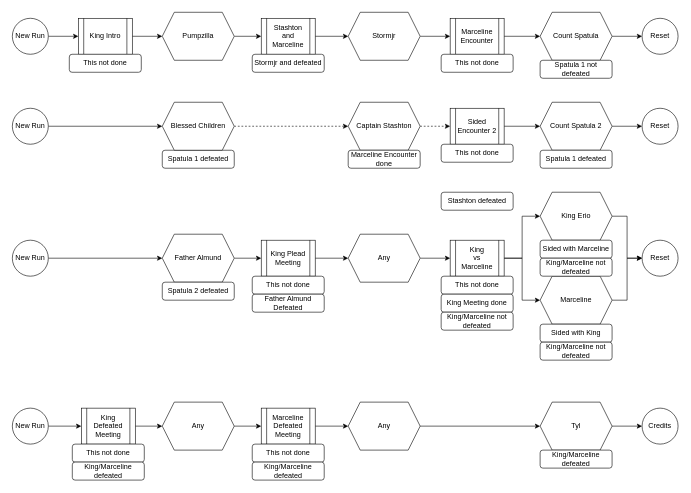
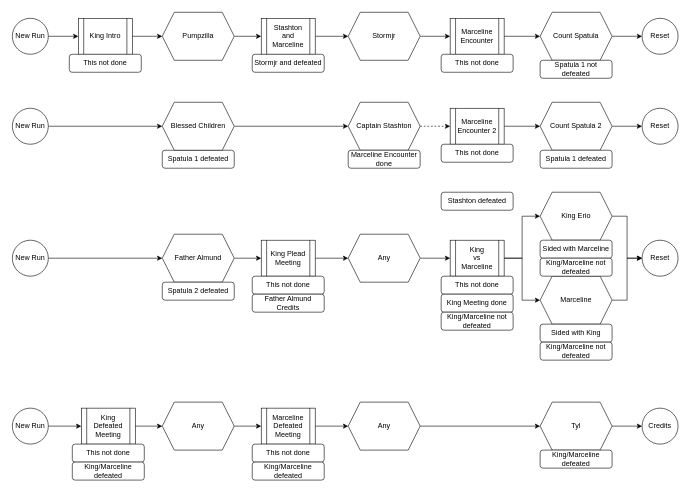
  <mxCell id="0" />
  <mxCell id="1" parent="0" />
  <mxCell id="2" style="edgeStyle=orthogonalEdgeStyle;rounded=0;orthogonalLoop=1;jettySize=auto;html=1;entryX=0;entryY=0.5;entryDx=0;entryDy=0;" edge="1" parent="1" source="3" target="7"><mxGeometry relative="1" as="geometry" /></mxCell>
  <mxCell id="3" value="Pumpzilla" style="shape=hexagon;perimeter=hexagonPerimeter2;whiteSpace=wrap;html=1;fixedSize=1;" vertex="1" parent="1"><mxGeometry x="270" y="20" width="120" height="80" as="geometry" /></mxCell>
  <mxCell id="4" style="edgeStyle=orthogonalEdgeStyle;rounded=0;orthogonalLoop=1;jettySize=auto;html=1;entryX=0;entryY=0.5;entryDx=0;entryDy=0;" edge="1" parent="1" source="5" target="3"><mxGeometry relative="1" as="geometry" /></mxCell>
  <mxCell id="5" value="King Intro" style="shape=process;whiteSpace=wrap;html=1;backgroundOutline=1;" vertex="1" parent="1"><mxGeometry x="130" y="30" width="90" height="60" as="geometry" /></mxCell>
  <mxCell id="6" style="edgeStyle=orthogonalEdgeStyle;rounded=0;orthogonalLoop=1;jettySize=auto;html=1;entryX=0;entryY=0.5;entryDx=0;entryDy=0;" edge="1" parent="1" source="7" target="9"><mxGeometry relative="1" as="geometry" /></mxCell>
  <mxCell id="7" value="Stashton&lt;br&gt;and Marceline" style="shape=process;whiteSpace=wrap;html=1;backgroundOutline=1;" vertex="1" parent="1"><mxGeometry x="435" y="30" width="90" height="60" as="geometry" /></mxCell>
  <mxCell id="8" style="edgeStyle=orthogonalEdgeStyle;rounded=0;orthogonalLoop=1;jettySize=auto;html=1;entryX=0;entryY=0.5;entryDx=0;entryDy=0;" edge="1" parent="1" source="9" target="12"><mxGeometry relative="1" as="geometry" /></mxCell>
  <mxCell id="9" value="Stormjr" style="shape=hexagon;perimeter=hexagonPerimeter2;whiteSpace=wrap;html=1;fixedSize=1;" vertex="1" parent="1"><mxGeometry x="580" y="20" width="120" height="80" as="geometry" /></mxCell>
  <mxCell id="10" value="Stormjr and defeated" style="rounded=1;whiteSpace=wrap;html=1;" vertex="1" parent="1"><mxGeometry x="420" y="90" width="120" height="30" as="geometry" /></mxCell>
  <mxCell id="11" style="edgeStyle=orthogonalEdgeStyle;rounded=0;orthogonalLoop=1;jettySize=auto;html=1;entryX=0;entryY=0.5;entryDx=0;entryDy=0;" edge="1" parent="1" source="12" target="18"><mxGeometry relative="1" as="geometry" /></mxCell>
  <mxCell id="12" value="Marceline&lt;br&gt;Encounter" style="shape=process;whiteSpace=wrap;html=1;backgroundOutline=1;" vertex="1" parent="1"><mxGeometry x="750" y="30" width="90" height="60" as="geometry" /></mxCell>
  <mxCell id="13" value="Spatula 1 defeated" style="rounded=1;whiteSpace=wrap;html=1;" vertex="1" parent="1"><mxGeometry x="270" y="250" width="120" height="30" as="geometry" /></mxCell>
  <mxCell id="14" style="edgeStyle=orthogonalEdgeStyle;rounded=0;orthogonalLoop=1;jettySize=auto;html=1;entryX=0;entryY=0.5;entryDx=0;entryDy=0;dashed=1;" edge="1" parent="1" source="15" target="27"><mxGeometry relative="1" as="geometry" /></mxCell>
  <mxCell id="15" value="Captain Stashton" style="shape=hexagon;perimeter=hexagonPerimeter2;whiteSpace=wrap;html=1;fixedSize=1;" vertex="1" parent="1"><mxGeometry x="580" y="170" width="120" height="80" as="geometry" /></mxCell>
  <mxCell id="16" value="Marceline Encounter done" style="rounded=1;whiteSpace=wrap;html=1;" vertex="1" parent="1"><mxGeometry x="580" y="250" width="120" height="30" as="geometry" /></mxCell>
  <mxCell id="17" style="edgeStyle=orthogonalEdgeStyle;rounded=0;orthogonalLoop=1;jettySize=auto;html=1;entryX=0;entryY=0.5;entryDx=0;entryDy=0;" edge="1" parent="1" source="18" target="37"><mxGeometry relative="1" as="geometry" /></mxCell>
  <mxCell id="18" value="Count Spatula" style="shape=hexagon;perimeter=hexagonPerimeter2;whiteSpace=wrap;html=1;fixedSize=1;" vertex="1" parent="1"><mxGeometry x="900" y="20" width="120" height="80" as="geometry" /></mxCell>
  <mxCell id="19" style="edgeStyle=orthogonalEdgeStyle;rounded=0;orthogonalLoop=1;jettySize=auto;html=1;" edge="1" parent="1" source="20" target="51"><mxGeometry relative="1" as="geometry" /></mxCell>
  <mxCell id="20" value="Count Spatula 2" style="shape=hexagon;perimeter=hexagonPerimeter2;whiteSpace=wrap;html=1;fixedSize=1;" vertex="1" parent="1"><mxGeometry x="900" y="170" width="120" height="80" as="geometry" /></mxCell>
- <mxCell id="21" style="edgeStyle=orthogonalEdgeStyle;rounded=0;orthogonalLoop=1;jettySize=auto;html=1;entryX=0;entryY=0.5;entryDx=0;entryDy=0;dashed=1;" edge="1" parent="1" source="22" target="15"><mxGeometry relative="1" as="geometry" /></mxCell>
+ <mxCell id="21" style="edgeStyle=orthogonalEdgeStyle;rounded=0;orthogonalLoop=1;jettySize=auto;html=1;entryX=0;entryY=0.5;entryDx=0;entryDy=0;" edge="1" parent="1" source="22" target="15"><mxGeometry relative="1" as="geometry" /></mxCell>
  <mxCell id="22" value="Blessed Children" style="shape=hexagon;perimeter=hexagonPerimeter2;whiteSpace=wrap;html=1;fixedSize=1;" vertex="1" parent="1"><mxGeometry x="270" y="170" width="120" height="80" as="geometry" /></mxCell>
  <mxCell id="23" value="Spatula 1 defeated" style="rounded=1;whiteSpace=wrap;html=1;" vertex="1" parent="1"><mxGeometry x="900" y="250" width="120" height="30" as="geometry" /></mxCell>
  <mxCell id="24" value="Spatula 1 not defeated" style="rounded=1;whiteSpace=wrap;html=1;" vertex="1" parent="1"><mxGeometry x="900" y="100" width="120" height="30" as="geometry" /></mxCell>
  <mxCell id="25" value="This not done" style="rounded=1;whiteSpace=wrap;html=1;" vertex="1" parent="1"><mxGeometry x="735" y="90" width="120" height="30" as="geometry" /></mxCell>
  <mxCell id="26" style="edgeStyle=orthogonalEdgeStyle;rounded=0;orthogonalLoop=1;jettySize=auto;html=1;entryX=0;entryY=0.5;entryDx=0;entryDy=0;" edge="1" parent="1" source="27" target="20"><mxGeometry relative="1" as="geometry" /></mxCell>
- <mxCell id="27" value="Sided&lt;br&gt;Encounter 2" style="shape=process;whiteSpace=wrap;html=1;backgroundOutline=1;" vertex="1" parent="1"><mxGeometry x="750" y="180" width="90" height="60" as="geometry" /></mxCell>
+ <mxCell id="27" value="Marceline&lt;br&gt;Encounter 2" style="shape=process;whiteSpace=wrap;html=1;backgroundOutline=1;" vertex="1" parent="1"><mxGeometry x="750" y="180" width="90" height="60" as="geometry" /></mxCell>
  <mxCell id="28" value="This not done" style="rounded=1;whiteSpace=wrap;html=1;" vertex="1" parent="1"><mxGeometry x="735" y="240" width="120" height="30" as="geometry" /></mxCell>
  <mxCell id="29" value="Stashton defeated" style="rounded=1;whiteSpace=wrap;html=1;" vertex="1" parent="1"><mxGeometry x="735" y="320" width="120" height="30" as="geometry" /></mxCell>
  <mxCell id="30" style="edgeStyle=orthogonalEdgeStyle;rounded=0;orthogonalLoop=1;jettySize=auto;html=1;entryX=0;entryY=0.5;entryDx=0;entryDy=0;" edge="1" parent="1" source="31" target="34"><mxGeometry relative="1" as="geometry" /></mxCell>
  <mxCell id="31" value="Father Almund" style="shape=hexagon;perimeter=hexagonPerimeter2;whiteSpace=wrap;html=1;fixedSize=1;" vertex="1" parent="1"><mxGeometry x="270" y="390" width="120" height="80" as="geometry" /></mxCell>
  <mxCell id="32" value="Spatula 2 defeated" style="rounded=1;whiteSpace=wrap;html=1;" vertex="1" parent="1"><mxGeometry x="270" y="470" width="120" height="30" as="geometry" /></mxCell>
  <mxCell id="33" style="edgeStyle=orthogonalEdgeStyle;rounded=0;orthogonalLoop=1;jettySize=auto;html=1;" edge="1" parent="1" source="34" target="39"><mxGeometry relative="1" as="geometry" /></mxCell>
  <mxCell id="34" value="King Plead Meeting" style="shape=process;whiteSpace=wrap;html=1;backgroundOutline=1;" vertex="1" parent="1"><mxGeometry x="435" y="400" width="90" height="60" as="geometry" /></mxCell>
  <mxCell id="35" value="This not done" style="rounded=1;whiteSpace=wrap;html=1;" vertex="1" parent="1"><mxGeometry x="420" y="460" width="120" height="30" as="geometry" /></mxCell>
- <mxCell id="36" value="Father Almund Defeated" style="rounded=1;whiteSpace=wrap;html=1;" vertex="1" parent="1"><mxGeometry x="420" y="490" width="120" height="30" as="geometry" /></mxCell>
+ <mxCell id="36" value="Father Almund Credits" style="rounded=1;whiteSpace=wrap;html=1;" vertex="1" parent="1"><mxGeometry x="420" y="490" width="120" height="30" as="geometry" /></mxCell>
  <mxCell id="37" value="Reset" style="ellipse;whiteSpace=wrap;html=1;aspect=fixed;" vertex="1" parent="1"><mxGeometry x="1070" y="30" width="60" height="60" as="geometry" /></mxCell>
  <mxCell id="38" style="edgeStyle=orthogonalEdgeStyle;rounded=0;orthogonalLoop=1;jettySize=auto;html=1;entryX=0;entryY=0.5;entryDx=0;entryDy=0;" edge="1" parent="1" source="39" target="42"><mxGeometry relative="1" as="geometry" /></mxCell>
  <mxCell id="39" value="Any" style="shape=hexagon;perimeter=hexagonPerimeter2;whiteSpace=wrap;html=1;fixedSize=1;" vertex="1" parent="1"><mxGeometry x="580" y="390" width="120" height="80" as="geometry" /></mxCell>
  <mxCell id="40" style="edgeStyle=orthogonalEdgeStyle;rounded=0;orthogonalLoop=1;jettySize=auto;html=1;entryX=0;entryY=0.5;entryDx=0;entryDy=0;" edge="1" parent="1" source="42" target="46"><mxGeometry relative="1" as="geometry" /></mxCell>
  <mxCell id="41" style="edgeStyle=orthogonalEdgeStyle;rounded=0;orthogonalLoop=1;jettySize=auto;html=1;entryX=0;entryY=0.5;entryDx=0;entryDy=0;" edge="1" parent="1" source="42" target="49"><mxGeometry relative="1" as="geometry" /></mxCell>
  <mxCell id="42" value="King&lt;br&gt;vs&lt;br&gt;Marceline" style="shape=process;whiteSpace=wrap;html=1;backgroundOutline=1;" vertex="1" parent="1"><mxGeometry x="750" y="400" width="90" height="60" as="geometry" /></mxCell>
  <mxCell id="43" value="This not done" style="rounded=1;whiteSpace=wrap;html=1;" vertex="1" parent="1"><mxGeometry x="735" y="460" width="120" height="30" as="geometry" /></mxCell>
  <mxCell id="44" value="King Meeting done" style="rounded=1;whiteSpace=wrap;html=1;" vertex="1" parent="1"><mxGeometry x="735" y="490" width="120" height="30" as="geometry" /></mxCell>
  <mxCell id="45" style="edgeStyle=orthogonalEdgeStyle;rounded=0;orthogonalLoop=1;jettySize=auto;html=1;entryX=0;entryY=0.5;entryDx=0;entryDy=0;" edge="1" parent="1" source="46" target="52"><mxGeometry relative="1" as="geometry" /></mxCell>
  <mxCell id="46" value="King Erio" style="shape=hexagon;perimeter=hexagonPerimeter2;whiteSpace=wrap;html=1;fixedSize=1;" vertex="1" parent="1"><mxGeometry x="900" y="320" width="120" height="80" as="geometry" /></mxCell>
  <mxCell id="47" value="Sided with Marceline" style="rounded=1;whiteSpace=wrap;html=1;" vertex="1" parent="1"><mxGeometry x="900" y="400" width="120" height="30" as="geometry" /></mxCell>
  <mxCell id="48" style="edgeStyle=orthogonalEdgeStyle;rounded=0;orthogonalLoop=1;jettySize=auto;html=1;entryX=0;entryY=0.5;entryDx=0;entryDy=0;" edge="1" parent="1" source="49" target="52"><mxGeometry relative="1" as="geometry"><mxPoint x="1050" y="480" as="targetPoint" /></mxGeometry></mxCell>
  <mxCell id="49" value="Marceline" style="shape=hexagon;perimeter=hexagonPerimeter2;whiteSpace=wrap;html=1;fixedSize=1;" vertex="1" parent="1"><mxGeometry x="900" y="460" width="120" height="80" as="geometry" /></mxCell>
  <mxCell id="50" value="Sided with King" style="rounded=1;whiteSpace=wrap;html=1;" vertex="1" parent="1"><mxGeometry x="900" y="540" width="120" height="30" as="geometry" /></mxCell>
  <mxCell id="51" value="Reset" style="ellipse;whiteSpace=wrap;html=1;aspect=fixed;" vertex="1" parent="1"><mxGeometry x="1070" y="180" width="60" height="60" as="geometry" /></mxCell>
  <mxCell id="52" value="Reset" style="ellipse;whiteSpace=wrap;html=1;aspect=fixed;" vertex="1" parent="1"><mxGeometry x="1070" y="400" width="60" height="60" as="geometry" /></mxCell>
  <mxCell id="53" style="edgeStyle=orthogonalEdgeStyle;rounded=0;orthogonalLoop=1;jettySize=auto;html=1;entryX=0;entryY=0.5;entryDx=0;entryDy=0;" edge="1" parent="1" source="54" target="5"><mxGeometry relative="1" as="geometry" /></mxCell>
  <mxCell id="54" value="New Run" style="ellipse;whiteSpace=wrap;html=1;aspect=fixed;" vertex="1" parent="1"><mxGeometry x="20" y="30" width="60" height="60" as="geometry" /></mxCell>
  <mxCell id="55" style="edgeStyle=orthogonalEdgeStyle;rounded=0;orthogonalLoop=1;jettySize=auto;html=1;entryX=0;entryY=0.5;entryDx=0;entryDy=0;" edge="1" parent="1" source="56" target="22"><mxGeometry relative="1" as="geometry" /></mxCell>
  <mxCell id="56" value="New Run" style="ellipse;whiteSpace=wrap;html=1;aspect=fixed;" vertex="1" parent="1"><mxGeometry x="20" y="180" width="60" height="60" as="geometry" /></mxCell>
  <mxCell id="57" style="edgeStyle=orthogonalEdgeStyle;rounded=0;orthogonalLoop=1;jettySize=auto;html=1;entryX=0;entryY=0.5;entryDx=0;entryDy=0;" edge="1" parent="1" source="58" target="31"><mxGeometry relative="1" as="geometry" /></mxCell>
  <mxCell id="58" value="New Run" style="ellipse;whiteSpace=wrap;html=1;aspect=fixed;" vertex="1" parent="1"><mxGeometry x="20" y="400" width="60" height="60" as="geometry" /></mxCell>
  <mxCell id="59" style="edgeStyle=orthogonalEdgeStyle;rounded=0;orthogonalLoop=1;jettySize=auto;html=1;entryX=0;entryY=0.5;entryDx=0;entryDy=0;" edge="1" parent="1" source="60" target="73"><mxGeometry relative="1" as="geometry" /></mxCell>
  <mxCell id="60" value="Any" style="shape=hexagon;perimeter=hexagonPerimeter2;whiteSpace=wrap;html=1;fixedSize=1;" vertex="1" parent="1"><mxGeometry x="270" y="670" width="120" height="80" as="geometry" /></mxCell>
  <mxCell id="61" style="edgeStyle=orthogonalEdgeStyle;rounded=0;orthogonalLoop=1;jettySize=auto;html=1;entryX=0;entryY=0.5;entryDx=0;entryDy=0;" edge="1" parent="1" source="62" target="64"><mxGeometry relative="1" as="geometry" /></mxCell>
  <mxCell id="62" value="Any" style="shape=hexagon;perimeter=hexagonPerimeter2;whiteSpace=wrap;html=1;fixedSize=1;" vertex="1" parent="1"><mxGeometry x="580" y="670" width="120" height="80" as="geometry" /></mxCell>
  <mxCell id="63" style="edgeStyle=orthogonalEdgeStyle;rounded=0;orthogonalLoop=1;jettySize=auto;html=1;entryX=0;entryY=0.5;entryDx=0;entryDy=0;" edge="1" parent="1" source="64" target="76"><mxGeometry relative="1" as="geometry" /></mxCell>
  <mxCell id="64" value="Tyl" style="shape=hexagon;perimeter=hexagonPerimeter2;whiteSpace=wrap;html=1;fixedSize=1;" vertex="1" parent="1"><mxGeometry x="900" y="670" width="120" height="80" as="geometry" /></mxCell>
  <mxCell id="65" value="King/Marceline not defeated" style="rounded=1;whiteSpace=wrap;html=1;" vertex="1" parent="1"><mxGeometry x="900" y="570" width="120" height="30" as="geometry" /></mxCell>
  <mxCell id="66" value="King/Marceline not defeated" style="rounded=1;whiteSpace=wrap;html=1;" vertex="1" parent="1"><mxGeometry x="900" y="430" width="120" height="30" as="geometry" /></mxCell>
  <mxCell id="67" value="King/Marceline defeated" style="rounded=1;whiteSpace=wrap;html=1;" vertex="1" parent="1"><mxGeometry x="900" y="750" width="120" height="30" as="geometry" /></mxCell>
  <mxCell id="68" style="edgeStyle=orthogonalEdgeStyle;rounded=0;orthogonalLoop=1;jettySize=auto;html=1;entryX=0;entryY=0.5;entryDx=0;entryDy=0;" edge="1" parent="1" source="69" target="60"><mxGeometry relative="1" as="geometry" /></mxCell>
  <mxCell id="69" value="King&lt;br&gt;Defeated Meeting" style="shape=process;whiteSpace=wrap;html=1;backgroundOutline=1;" vertex="1" parent="1"><mxGeometry x="135" y="680" width="90" height="60" as="geometry" /></mxCell>
  <mxCell id="70" value="This not done" style="rounded=1;whiteSpace=wrap;html=1;" vertex="1" parent="1"><mxGeometry x="120" y="740" width="120" height="30" as="geometry" /></mxCell>
  <mxCell id="71" value="King/Marceline defeated" style="rounded=1;whiteSpace=wrap;html=1;" vertex="1" parent="1"><mxGeometry x="120" y="770" width="120" height="30" as="geometry" /></mxCell>
  <mxCell id="72" style="edgeStyle=orthogonalEdgeStyle;rounded=0;orthogonalLoop=1;jettySize=auto;html=1;entryX=0;entryY=0.5;entryDx=0;entryDy=0;" edge="1" parent="1" source="73" target="62"><mxGeometry relative="1" as="geometry" /></mxCell>
  <mxCell id="73" value="Marceline&lt;br&gt;Defeated Meeting" style="shape=process;whiteSpace=wrap;html=1;backgroundOutline=1;" vertex="1" parent="1"><mxGeometry x="435" y="680" width="90" height="60" as="geometry" /></mxCell>
  <mxCell id="74" value="This not done" style="rounded=1;whiteSpace=wrap;html=1;" vertex="1" parent="1"><mxGeometry x="420" y="740" width="120" height="30" as="geometry" /></mxCell>
  <mxCell id="75" value="King/Marceline defeated" style="rounded=1;whiteSpace=wrap;html=1;" vertex="1" parent="1"><mxGeometry x="420" y="770" width="120" height="30" as="geometry" /></mxCell>
  <mxCell id="76" value="Credits" style="ellipse;whiteSpace=wrap;html=1;aspect=fixed;" vertex="1" parent="1"><mxGeometry x="1070" y="680" width="60" height="60" as="geometry" /></mxCell>
  <mxCell id="77" value="This not done" style="rounded=1;whiteSpace=wrap;html=1;" vertex="1" parent="1"><mxGeometry x="115" y="90" width="120" height="30" as="geometry" /></mxCell>
  <mxCell id="78" style="edgeStyle=orthogonalEdgeStyle;rounded=0;orthogonalLoop=1;jettySize=auto;html=1;entryX=0;entryY=0.5;entryDx=0;entryDy=0;" edge="1" parent="1" source="79" target="69"><mxGeometry relative="1" as="geometry" /></mxCell>
  <mxCell id="79" value="New Run" style="ellipse;whiteSpace=wrap;html=1;aspect=fixed;" vertex="1" parent="1"><mxGeometry x="20" y="680" width="60" height="60" as="geometry" /></mxCell>
  <mxCell id="80" value="King/Marceline not defeated" style="rounded=1;whiteSpace=wrap;html=1;" vertex="1" parent="1"><mxGeometry x="735" y="520" width="120" height="30" as="geometry" /></mxCell>
